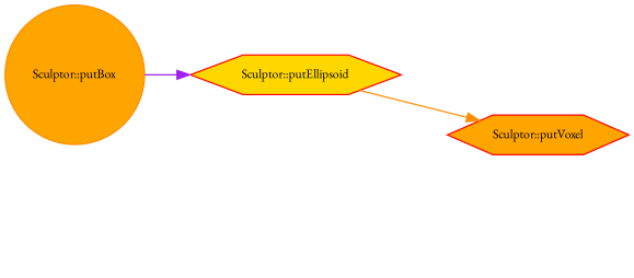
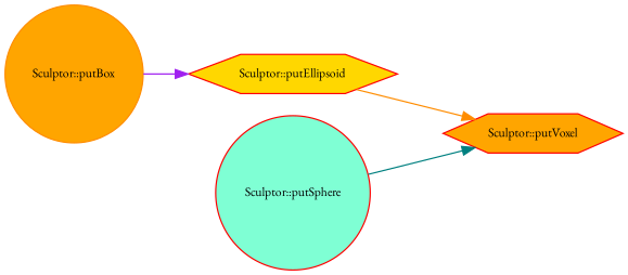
  digraph {
    fontname="EB Garamond"
    rankdir=RL
    node [color=red fillcolor=orange fontname="EB Garamond" fontsize=10 shape=hexagon style=filled]
    edge [dir=back fontname="EB Garamond" fontsize=10 labelfontname=Helvetica labelfontsize=10 style=solid]
    n1 [fontcolor=black height=0.2 label="Sculptor::putVoxel" width=0.4]
    n2 [fillcolor=gold height=0.2 label="Sculptor::putEllipsoid" width=0.4]
+   n3 [fillcolor=aquamarine height=0.2 label="Sculptor::putSphere" shape=circle width=0.4]
    n4 [color=darkorange height=0.2 label="Sculptor::putBox" shape=circle width=0.4]
    n1 -> n2 [color=darkorange]
+   n1 -> n3 [color=teal]
    n2 -> n4 [color=purple]
  }
